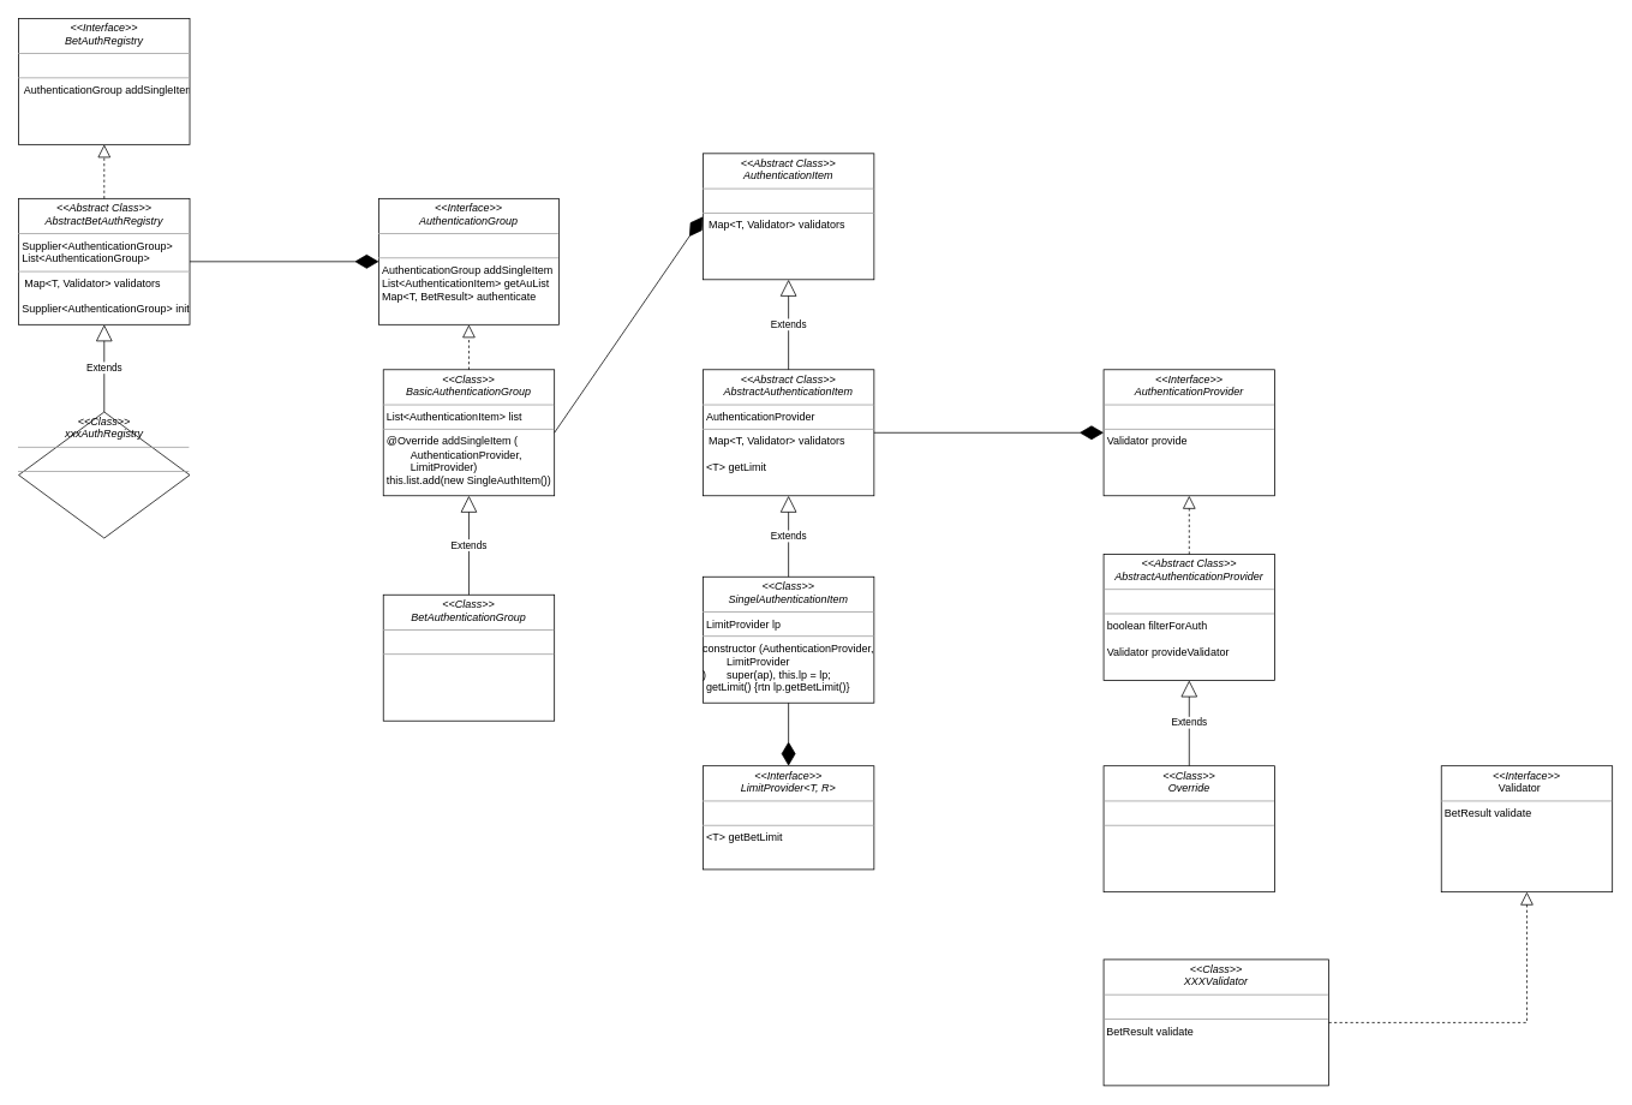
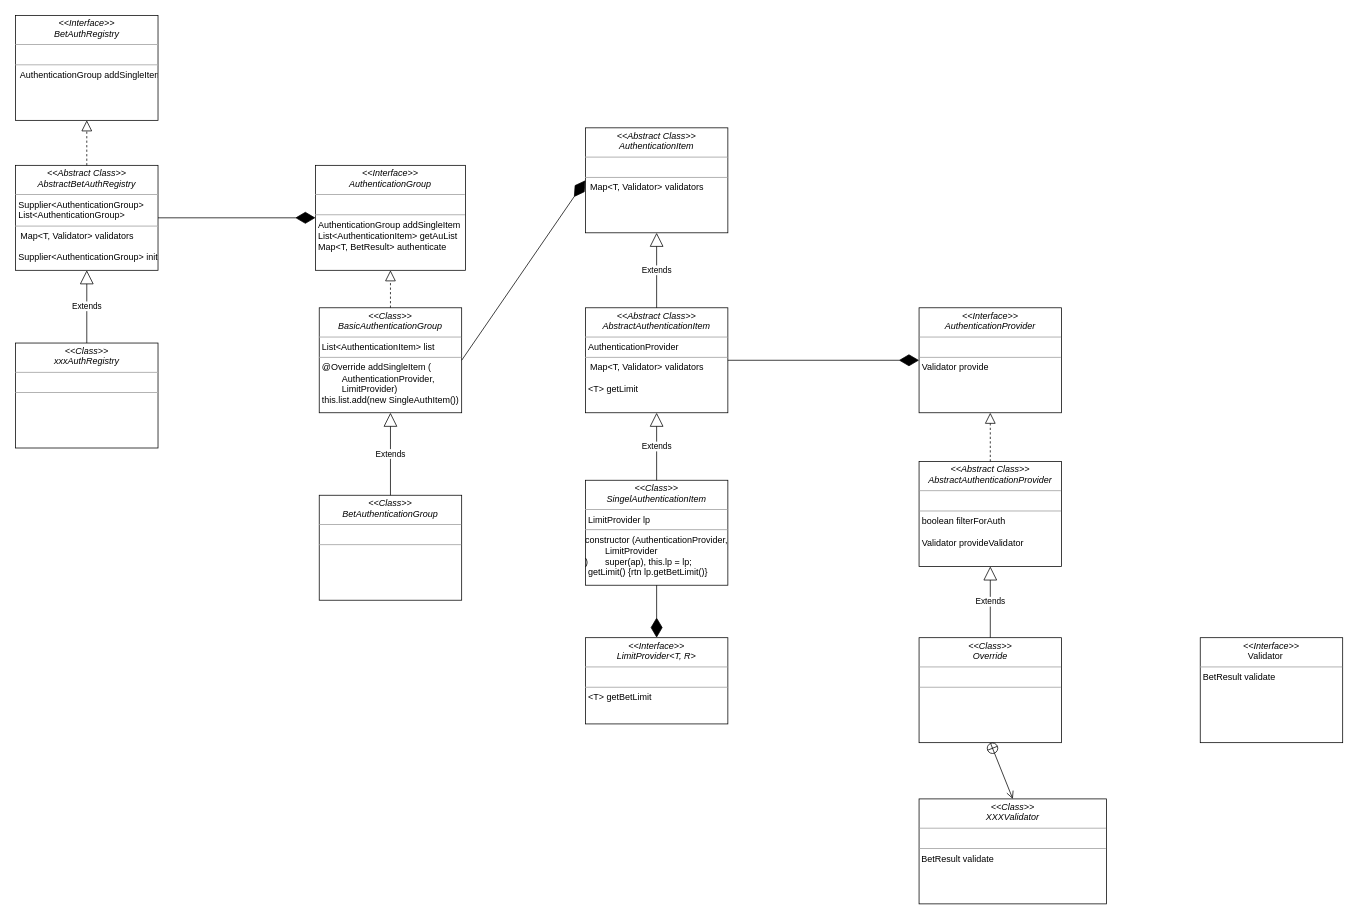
  <mxCell id="0" />
  <mxCell id="1" parent="0" />
  <mxCell id="2" value="&lt;p style=&quot;margin:0px;margin-top:4px;text-align:center;&quot;&gt;&lt;i&gt;&amp;lt;&amp;lt;Abstract Class&amp;gt;&amp;gt;&lt;/i&gt;&lt;br&gt;&lt;span style=&quot;font-style: italic;&quot;&gt;AuthenticationItem&lt;/span&gt;&lt;br&gt;&lt;/p&gt;&lt;hr size=&quot;1&quot;&gt;&lt;p style=&quot;margin:0px;margin-left:4px;&quot;&gt;&lt;br&gt;&lt;/p&gt;&lt;hr size=&quot;1&quot;&gt;&amp;nbsp; Map&amp;lt;T, Validator&amp;gt; validators&lt;p style=&quot;margin:0px;margin-left:4px;&quot;&gt;&lt;br&gt;&lt;/p&gt;" style="verticalAlign=top;align=left;overflow=fill;fontSize=12;fontFamily=Helvetica;html=1;" parent="1" vertex="1"><mxGeometry x="780" y="170" width="190" height="140" as="geometry" /></mxCell>
  <mxCell id="3" value="&lt;p style=&quot;margin:0px;margin-top:4px;text-align:center;&quot;&gt;&lt;i&gt;&amp;lt;&amp;lt;Interface&amp;gt;&amp;gt;&lt;/i&gt;&lt;br&gt;&lt;span style=&quot;font-style: italic;&quot;&gt;BetAuthRegistry&lt;/span&gt;&lt;br&gt;&lt;/p&gt;&lt;hr size=&quot;1&quot;&gt;&lt;p style=&quot;margin:0px;margin-left:4px;&quot;&gt;&lt;br&gt;&lt;/p&gt;&lt;hr size=&quot;1&quot;&gt;&amp;nbsp; AuthenticationGroup addSingleItem&lt;p style=&quot;margin:0px;margin-left:4px;&quot;&gt;&lt;br&gt;&lt;/p&gt;" style="verticalAlign=top;align=left;overflow=fill;fontSize=12;fontFamily=Helvetica;html=1;" parent="1" vertex="1"><mxGeometry x="20" y="20" width="190" height="140" as="geometry" /></mxCell>
  <mxCell id="4" value="&lt;p style=&quot;margin:0px;margin-top:4px;text-align:center;&quot;&gt;&lt;i&gt;&amp;lt;&amp;lt;Abstract Class&amp;gt;&amp;gt;&lt;/i&gt;&lt;br&gt;&lt;i&gt;AbstractAuthenticationItem&lt;/i&gt;&lt;/p&gt;&lt;hr size=&quot;1&quot;&gt;&lt;p style=&quot;margin:0px;margin-left:4px;&quot;&gt;AuthenticationProvider&lt;/p&gt;&lt;hr size=&quot;1&quot;&gt;&amp;nbsp; Map&amp;lt;T, Validator&amp;gt; validators&lt;p style=&quot;margin:0px;margin-left:4px;&quot;&gt;&lt;br&gt;&lt;/p&gt;&lt;p style=&quot;margin:0px;margin-left:4px;&quot;&gt;&amp;lt;T&amp;gt; getLimit&lt;/p&gt;" style="verticalAlign=top;align=left;overflow=fill;fontSize=12;fontFamily=Helvetica;html=1;" parent="1" vertex="1"><mxGeometry x="780" y="410" width="190" height="140" as="geometry" /></mxCell>
  <mxCell id="5" value="Extends" style="endArrow=block;endSize=16;endFill=0;html=1;rounded=0;exitX=0.5;exitY=0;exitDx=0;exitDy=0;entryX=0.5;entryY=1;entryDx=0;entryDy=0;" parent="1" source="4" target="2" edge="1"><mxGeometry width="160" relative="1" as="geometry"><mxPoint x="560" y="410" as="sourcePoint" /><mxPoint x="720" y="410" as="targetPoint" /></mxGeometry></mxCell>
  <mxCell id="6" value="&lt;p style=&quot;margin:0px;margin-top:4px;text-align:center;&quot;&gt;&lt;i&gt;&amp;lt;&amp;lt;Abstract Class&amp;gt;&amp;gt;&lt;/i&gt;&lt;br&gt;&lt;i&gt;AbstractBetAuthRegistry&lt;/i&gt;&lt;/p&gt;&lt;hr size=&quot;1&quot;&gt;&lt;p style=&quot;margin:0px;margin-left:4px;&quot;&gt;Supplier&amp;lt;AuthenticationGroup&amp;gt;&lt;/p&gt;&lt;p style=&quot;margin:0px;margin-left:4px;&quot;&gt;List&amp;lt;AuthenticationGroup&amp;gt;&lt;/p&gt;&lt;hr size=&quot;1&quot;&gt;&amp;nbsp; Map&amp;lt;T, Validator&amp;gt; validators&lt;br&gt;&lt;br&gt;&lt;p style=&quot;margin:0px;margin-left:4px;&quot;&gt;Supplier&amp;lt;AuthenticationGroup&amp;gt; init&lt;/p&gt;" style="verticalAlign=top;align=left;overflow=fill;fontSize=12;fontFamily=Helvetica;html=1;" parent="1" vertex="1"><mxGeometry x="20" y="220" width="190" height="140" as="geometry" /></mxCell>
  <mxCell id="7" value="" style="endArrow=block;dashed=1;endFill=0;endSize=12;html=1;rounded=0;exitX=0.5;exitY=0;exitDx=0;exitDy=0;entryX=0.5;entryY=1;entryDx=0;entryDy=0;" parent="1" source="6" target="3" edge="1"><mxGeometry width="160" relative="1" as="geometry"><mxPoint x="80" y="320" as="sourcePoint" /><mxPoint x="240" y="320" as="targetPoint" /></mxGeometry></mxCell>
  <mxCell id="8" value="&lt;p style=&quot;margin:0px;margin-top:4px;text-align:center;&quot;&gt;&lt;i&gt;&amp;lt;&amp;lt;Interface&amp;gt;&amp;gt;&lt;/i&gt;&lt;br&gt;&lt;i&gt;LimitProvider&amp;lt;T, R&amp;gt;&lt;/i&gt;&lt;/p&gt;&lt;hr size=&quot;1&quot;&gt;&lt;p style=&quot;margin:0px;margin-left:4px;&quot;&gt;&lt;br&gt;&lt;/p&gt;&lt;hr size=&quot;1&quot;&gt;&lt;p style=&quot;margin:0px;margin-left:4px;&quot;&gt;&amp;lt;T&amp;gt; getBetLimit&lt;/p&gt;" style="verticalAlign=top;align=left;overflow=fill;fontSize=12;fontFamily=Helvetica;html=1;" parent="1" vertex="1"><mxGeometry x="780" y="850" width="190" height="115" as="geometry" /></mxCell>
  <mxCell id="9" value="&lt;p style=&quot;margin:0px;margin-top:4px;text-align:center;&quot;&gt;&lt;i&gt;&amp;lt;&amp;lt;Interface&amp;gt;&amp;gt;&lt;/i&gt;&lt;br&gt;&lt;i&gt;AuthenticationGroup&lt;/i&gt;&lt;/p&gt;&lt;hr size=&quot;1&quot;&gt;&lt;p style=&quot;margin:0px;margin-left:4px;&quot;&gt;&lt;br&gt;&lt;/p&gt;&lt;hr size=&quot;1&quot;&gt;&lt;p style=&quot;margin:0px;margin-left:4px;&quot;&gt;AuthenticationGroup addSingleItem&lt;/p&gt;&lt;p style=&quot;margin: 0px 0px 0px 4px;&quot;&gt;List&amp;lt;AuthenticationItem&amp;gt; getAuList&lt;/p&gt;&lt;p style=&quot;margin: 0px 0px 0px 4px;&quot;&gt;Map&amp;lt;T, BetResult&amp;gt; authenticate&lt;/p&gt;" style="verticalAlign=top;align=left;overflow=fill;fontSize=12;fontFamily=Helvetica;html=1;" parent="1" vertex="1"><mxGeometry x="420" y="220" width="200" height="140" as="geometry" /></mxCell>
  <mxCell id="10" value="&lt;p style=&quot;margin:0px;margin-top:4px;text-align:center;&quot;&gt;&lt;i&gt;&amp;lt;&amp;lt;Class&amp;gt;&amp;gt;&lt;/i&gt;&lt;br&gt;&lt;i&gt;BasicAuthenticationGroup&lt;/i&gt;&lt;br&gt;&lt;/p&gt;&lt;hr size=&quot;1&quot;&gt;&lt;p style=&quot;margin:0px;margin-left:4px;&quot;&gt;List&amp;lt;AuthenticationItem&amp;gt; list&lt;/p&gt;&lt;hr size=&quot;1&quot;&gt;&lt;p style=&quot;margin:0px;margin-left:4px;&quot;&gt;@Override addSingleItem (&lt;/p&gt;&lt;p style=&quot;margin:0px;margin-left:4px;&quot;&gt;&lt;span style=&quot;white-space: pre;&quot;&gt;&#09;&lt;/span&gt;AuthenticationProvider,&lt;br&gt;&lt;/p&gt;&lt;p style=&quot;margin:0px;margin-left:4px;&quot;&gt;&lt;span style=&quot;white-space: pre;&quot;&gt;&#09;&lt;/span&gt;LimitProvider)&lt;br&gt;&lt;/p&gt;&lt;p style=&quot;margin:0px;margin-left:4px;&quot;&gt;this.list.add(new SingleAuthItem())&lt;/p&gt;" style="verticalAlign=top;align=left;overflow=fill;fontSize=12;fontFamily=Helvetica;html=1;" parent="1" vertex="1"><mxGeometry x="425" y="410" width="190" height="140" as="geometry" /></mxCell>
  <mxCell id="11" value="" style="endArrow=block;dashed=1;endFill=0;endSize=12;html=1;rounded=0;exitX=0.5;exitY=0;exitDx=0;exitDy=0;entryX=0.5;entryY=1;entryDx=0;entryDy=0;" parent="1" source="10" target="9" edge="1"><mxGeometry width="160" relative="1" as="geometry"><mxPoint x="385" y="494" as="sourcePoint" /><mxPoint x="385" y="424" as="targetPoint" /></mxGeometry></mxCell>
  <mxCell id="12" value="&lt;p style=&quot;margin:0px;margin-top:4px;text-align:center;&quot;&gt;&lt;i&gt;&amp;lt;&amp;lt;Class&amp;gt;&amp;gt;&lt;/i&gt;&lt;br&gt;&lt;i&gt;BetAuthenticationGroup&lt;/i&gt;&lt;/p&gt;&lt;hr size=&quot;1&quot;&gt;&lt;p style=&quot;margin:0px;margin-left:4px;&quot;&gt;&lt;br&gt;&lt;/p&gt;&lt;hr size=&quot;1&quot;&gt;&lt;p style=&quot;margin:0px;margin-left:4px;&quot;&gt;&lt;br&gt;&lt;/p&gt;" style="verticalAlign=top;align=left;overflow=fill;fontSize=12;fontFamily=Helvetica;html=1;" parent="1" vertex="1"><mxGeometry x="425" y="660" width="190" height="140" as="geometry" /></mxCell>
  <mxCell id="13" value="Extends" style="endArrow=block;endSize=16;endFill=0;html=1;rounded=0;exitX=0.5;exitY=0;exitDx=0;exitDy=0;entryX=0.5;entryY=1;entryDx=0;entryDy=0;" parent="1" source="12" target="10" edge="1"><mxGeometry width="160" relative="1" as="geometry"><mxPoint x="660" y="635" as="sourcePoint" /><mxPoint x="660" y="556" as="targetPoint" /></mxGeometry></mxCell>
  <mxCell id="14" value="&lt;p style=&quot;margin:0px;margin-top:4px;text-align:center;&quot;&gt;&lt;i&gt;&amp;lt;&amp;lt;Interface&amp;gt;&amp;gt;&lt;/i&gt;&lt;br&gt;&lt;i&gt;AuthenticationProvider&lt;/i&gt;&lt;/p&gt;&lt;hr size=&quot;1&quot;&gt;&lt;p style=&quot;margin:0px;margin-left:4px;&quot;&gt;&lt;br&gt;&lt;/p&gt;&lt;hr size=&quot;1&quot;&gt;&lt;p style=&quot;margin:0px;margin-left:4px;&quot;&gt;Validator provide&lt;/p&gt;" style="verticalAlign=top;align=left;overflow=fill;fontSize=12;fontFamily=Helvetica;html=1;" parent="1" vertex="1"><mxGeometry x="1225" y="410" width="190" height="140" as="geometry" /></mxCell>
  <mxCell id="15" value="" style="endArrow=diamondThin;endFill=1;endSize=24;html=1;rounded=0;exitX=1;exitY=0.5;exitDx=0;exitDy=0;entryX=0;entryY=0.5;entryDx=0;entryDy=0;" parent="1" source="4" target="14" edge="1"><mxGeometry width="160" relative="1" as="geometry"><mxPoint x="1240" y="360" as="sourcePoint" /><mxPoint x="1025" y="366" as="targetPoint" /></mxGeometry></mxCell>
  <mxCell id="16" value="&lt;p style=&quot;margin:0px;margin-top:4px;text-align:center;&quot;&gt;&lt;i&gt;&amp;lt;&amp;lt;Abstract Class&amp;gt;&amp;gt;&lt;/i&gt;&lt;br&gt;&lt;i&gt;AbstractAuthenticationProvider&lt;/i&gt;&lt;br&gt;&lt;/p&gt;&lt;hr size=&quot;1&quot;&gt;&lt;p style=&quot;margin:0px;margin-left:4px;&quot;&gt;&lt;br&gt;&lt;/p&gt;&lt;hr size=&quot;1&quot;&gt;&lt;p style=&quot;margin:0px;margin-left:4px;&quot;&gt;boolean filterForAuth&lt;/p&gt;&lt;p style=&quot;margin:0px;margin-left:4px;&quot;&gt;&lt;br&gt;&lt;/p&gt;&lt;p style=&quot;margin:0px;margin-left:4px;&quot;&gt;Validator provideValidator&lt;/p&gt;" style="verticalAlign=top;align=left;overflow=fill;fontSize=12;fontFamily=Helvetica;html=1;" parent="1" vertex="1"><mxGeometry x="1225" y="615" width="190" height="140" as="geometry" /></mxCell>
  <mxCell id="17" value="" style="endArrow=block;dashed=1;endFill=0;endSize=12;html=1;rounded=0;exitX=0.5;exitY=0;exitDx=0;exitDy=0;entryX=0.5;entryY=1;entryDx=0;entryDy=0;" parent="1" source="16" target="14" edge="1"><mxGeometry width="160" relative="1" as="geometry"><mxPoint x="1470" y="625" as="sourcePoint" /><mxPoint x="1470" y="555" as="targetPoint" /></mxGeometry></mxCell>
  <mxCell id="18" value="&lt;p style=&quot;margin:0px;margin-top:4px;text-align:center;&quot;&gt;&lt;i&gt;&amp;lt;&amp;lt;Interface&amp;gt;&amp;gt;&lt;/i&gt;&lt;/p&gt;&lt;p style=&quot;margin:0px;margin-left:4px;&quot;&gt;&lt;span style=&quot;white-space: pre;&quot;&gt;&#09;&lt;/span&gt;&lt;span style=&quot;white-space: pre;&quot;&gt;&#09;&lt;/span&gt;&amp;nbsp; Validator&lt;span style=&quot;white-space: pre;&quot;&gt;&#09;&lt;/span&gt;&lt;br&gt;&lt;/p&gt;&lt;hr size=&quot;1&quot;&gt;&lt;p style=&quot;margin:0px;margin-left:4px;&quot;&gt;BetResult validate&lt;/p&gt;&lt;p style=&quot;margin:0px;margin-left:4px;&quot;&gt;&lt;br&gt;&lt;/p&gt;" style="verticalAlign=top;align=left;overflow=fill;fontSize=12;fontFamily=Helvetica;html=1;" parent="1" vertex="1"><mxGeometry x="1600" y="850" width="190" height="140" as="geometry" /></mxCell>
  <mxCell id="19" value="&lt;p style=&quot;margin:0px;margin-top:4px;text-align:center;&quot;&gt;&lt;i&gt;&amp;lt;&amp;lt;Class&amp;gt;&amp;gt;&lt;/i&gt;&lt;br&gt;&lt;i&gt;Override&lt;/i&gt;&lt;/p&gt;&lt;hr size=&quot;1&quot;&gt;&lt;p style=&quot;margin:0px;margin-left:4px;&quot;&gt;&lt;br&gt;&lt;/p&gt;&lt;hr size=&quot;1&quot;&gt;&lt;p style=&quot;margin:0px;margin-left:4px;&quot;&gt;&lt;br&gt;&lt;/p&gt;" style="verticalAlign=top;align=left;overflow=fill;fontSize=12;fontFamily=Helvetica;html=1;" parent="1" vertex="1"><mxGeometry x="1225" y="850" width="190" height="140" as="geometry" /></mxCell>
+ <mxCell id="20" value="" style="endArrow=open;startArrow=circlePlus;endFill=0;startFill=0;endSize=8;html=1;rounded=0;exitX=0.5;exitY=1;exitDx=0;exitDy=0;entryX=0.5;entryY=0;entryDx=0;entryDy=0;" parent="1" source="19" target="21" edge="1"><mxGeometry width="160" relative="1" as="geometry"><mxPoint x="1420" y="1045" as="sourcePoint" /><mxPoint x="1430" y="1020" as="targetPoint" /></mxGeometry></mxCell>
  <mxCell id="21" value="&lt;p style=&quot;margin:0px;margin-top:4px;text-align:center;&quot;&gt;&lt;i&gt;&amp;lt;&amp;lt;Class&amp;gt;&amp;gt;&lt;/i&gt;&lt;br&gt;&lt;i&gt;XXXValidator&lt;/i&gt;&lt;/p&gt;&lt;hr size=&quot;1&quot;&gt;&lt;p style=&quot;margin:0px;margin-left:4px;&quot;&gt;&lt;br&gt;&lt;/p&gt;&lt;hr size=&quot;1&quot;&gt;&amp;nbsp;&lt;span style=&quot;background-color: initial;&quot;&gt;BetResult validate&lt;/span&gt;&lt;p style=&quot;margin: 0px 0px 0px 4px;&quot;&gt;&lt;br&gt;&lt;/p&gt;" style="verticalAlign=top;align=left;overflow=fill;fontSize=12;fontFamily=Helvetica;html=1;" parent="1" vertex="1"><mxGeometry x="1225" y="1065" width="250" height="140" as="geometry" /></mxCell>
- <mxCell id="22" value="" style="endArrow=block;dashed=1;endFill=0;endSize=12;html=1;rounded=0;entryX=0.5;entryY=1;entryDx=0;entryDy=0;exitX=1;exitY=0.5;exitDx=0;exitDy=0;" parent="1" source="21" target="18" edge="1"><mxGeometry width="160" relative="1" as="geometry"><mxPoint x="1543" y="1146" as="sourcePoint" /><mxPoint x="1543" y="1075" as="targetPoint" /><Array as="points"><mxPoint x="1695" y="1135" /></Array></mxGeometry></mxCell>
  <mxCell id="23" value="Extends" style="endArrow=block;endSize=16;endFill=0;html=1;rounded=0;exitX=0.5;exitY=0;exitDx=0;exitDy=0;entryX=0.5;entryY=1;entryDx=0;entryDy=0;" parent="1" source="19" target="16" edge="1"><mxGeometry width="160" relative="1" as="geometry"><mxPoint x="1430" y="834" as="sourcePoint" /><mxPoint x="1430" y="755" as="targetPoint" /></mxGeometry></mxCell>
- <mxCell id="24" value="&lt;p style=&quot;margin:0px;margin-top:4px;text-align:center;&quot;&gt;&lt;i&gt;&amp;lt;&amp;lt;Class&amp;gt;&amp;gt;&lt;/i&gt;&lt;br&gt;&lt;i&gt;xxxAuthRegistry&lt;/i&gt;&lt;/p&gt;&lt;hr size=&quot;1&quot;&gt;&lt;p style=&quot;margin:0px;margin-left:4px;&quot;&gt;&lt;br&gt;&lt;/p&gt;&lt;hr size=&quot;1&quot;&gt;&lt;p style=&quot;margin:0px;margin-left:4px;&quot;&gt;&lt;br&gt;&lt;/p&gt;" style="rhombus;verticalAlign=top;align=left;overflow=fill;fontSize=12;fontFamily=Helvetica;html=1;" parent="1" vertex="1"><mxGeometry x="20" y="457" width="190" height="140" as="geometry" /></mxCell>
+ <mxCell id="24" value="&lt;p style=&quot;margin:0px;margin-top:4px;text-align:center;&quot;&gt;&lt;i&gt;&amp;lt;&amp;lt;Class&amp;gt;&amp;gt;&lt;/i&gt;&lt;br&gt;&lt;i&gt;xxxAuthRegistry&lt;/i&gt;&lt;/p&gt;&lt;hr size=&quot;1&quot;&gt;&lt;p style=&quot;margin:0px;margin-left:4px;&quot;&gt;&lt;br&gt;&lt;/p&gt;&lt;hr size=&quot;1&quot;&gt;&lt;p style=&quot;margin:0px;margin-left:4px;&quot;&gt;&lt;br&gt;&lt;/p&gt;" style="verticalAlign=top;align=left;overflow=fill;fontSize=12;fontFamily=Helvetica;html=1;" parent="1" vertex="1"><mxGeometry x="20" y="457" width="190" height="140" as="geometry" /></mxCell>
  <mxCell id="25" value="Extends" style="endArrow=block;endSize=16;endFill=0;html=1;rounded=0;exitX=0.5;exitY=0;exitDx=0;exitDy=0;entryX=0.5;entryY=1;entryDx=0;entryDy=0;" parent="1" source="24" target="6" edge="1"><mxGeometry width="160" relative="1" as="geometry"><mxPoint x="290" y="457" as="sourcePoint" /><mxPoint x="290" y="353" as="targetPoint" /></mxGeometry></mxCell>
  <mxCell id="26" value="" style="endArrow=diamondThin;endFill=1;endSize=24;html=1;rounded=0;exitX=1;exitY=0.5;exitDx=0;exitDy=0;entryX=0;entryY=0.5;entryDx=0;entryDy=0;" parent="1" source="6" target="9" edge="1"><mxGeometry width="160" relative="1" as="geometry"><mxPoint x="280" y="660" as="sourcePoint" /><mxPoint x="440" y="660" as="targetPoint" /></mxGeometry></mxCell>
  <mxCell id="27" value="" style="endArrow=diamondThin;endFill=1;endSize=24;html=1;rounded=0;exitX=1;exitY=0.5;exitDx=0;exitDy=0;entryX=0;entryY=0.5;entryDx=0;entryDy=0;" parent="1" source="10" target="2" edge="1"><mxGeometry width="160" relative="1" as="geometry"><mxPoint x="660" y="606" as="sourcePoint" /><mxPoint x="915" y="606" as="targetPoint" /></mxGeometry></mxCell>
  <mxCell id="28" value="&lt;p style=&quot;margin:0px;margin-top:4px;text-align:center;&quot;&gt;&lt;i&gt;&amp;lt;&amp;lt;Class&amp;gt;&amp;gt;&lt;/i&gt;&lt;br&gt;&lt;i&gt;SingelAuthenticationItem&lt;/i&gt;&lt;/p&gt;&lt;hr size=&quot;1&quot;&gt;&lt;p style=&quot;margin:0px;margin-left:4px;&quot;&gt;LimitProvider lp&lt;/p&gt;&lt;hr size=&quot;1&quot;&gt;&lt;span style=&quot;white-space: pre;&quot;&gt;constructor (AuthenticationProvider,&lt;br/&gt;&lt;span style=&quot;white-space: pre;&quot;&gt;&#09;&lt;/span&gt;LimitProvider&lt;br/&gt;)&#09;super(ap), this.lp = lp;&lt;/span&gt;&lt;br&gt;&lt;p style=&quot;margin:0px;margin-left:4px;&quot;&gt;getLimit() {rtn lp.getBetLimit()}&lt;/p&gt;" style="verticalAlign=top;align=left;overflow=fill;fontSize=12;fontFamily=Helvetica;html=1;" parent="1" vertex="1"><mxGeometry x="780" y="640" width="190" height="140" as="geometry" /></mxCell>
  <mxCell id="29" value="" style="endArrow=diamondThin;endFill=1;endSize=24;html=1;rounded=0;exitX=0.5;exitY=1;exitDx=0;exitDy=0;entryX=0.5;entryY=0;entryDx=0;entryDy=0;" parent="1" source="28" target="8" edge="1"><mxGeometry width="160" relative="1" as="geometry"><mxPoint x="990" y="830" as="sourcePoint" /><mxPoint x="1245" y="830" as="targetPoint" /></mxGeometry></mxCell>
  <mxCell id="30" value="Extends" style="endArrow=block;endSize=16;endFill=0;html=1;rounded=0;exitX=0.5;exitY=0;exitDx=0;exitDy=0;entryX=0.5;entryY=1;entryDx=0;entryDy=0;" parent="1" source="28" target="4" edge="1"><mxGeometry width="160" relative="1" as="geometry"><mxPoint x="1050" y="635" as="sourcePoint" /><mxPoint x="1050" y="540" as="targetPoint" /></mxGeometry></mxCell>
